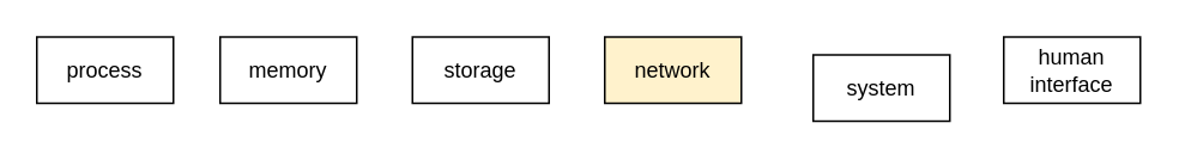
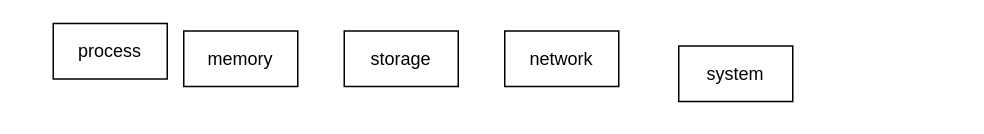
  <mxCell id="0" />
  <mxCell id="1" parent="0" />
- <mxCell id="2" value="process" style="rounded=0;whiteSpace=wrap;html=1;" vertex="1" parent="1"><mxGeometry x="20" y="20" width="76" height="37" as="geometry" /></mxCell>
+ <mxCell id="2" value="process" style="rounded=0;whiteSpace=wrap;html=1;" vertex="1" parent="1"><mxGeometry x="35" y="15" width="76" height="37" as="geometry" /></mxCell>
  <mxCell id="3" value="memory" style="rounded=0;whiteSpace=wrap;html=1;" vertex="1" parent="1"><mxGeometry x="122" y="20" width="76" height="37" as="geometry" /></mxCell>
  <mxCell id="4" value="storage" style="rounded=0;whiteSpace=wrap;html=1;" vertex="1" parent="1"><mxGeometry x="229" y="20" width="76" height="37" as="geometry" /></mxCell>
- <mxCell id="5" value="network" style="rounded=0;whiteSpace=wrap;html=1;fillColor=#fff2cc;" vertex="1" parent="1"><mxGeometry x="336" y="20" width="76" height="37" as="geometry" /></mxCell>
+ <mxCell id="5" value="network" style="rounded=0;whiteSpace=wrap;html=1;" vertex="1" parent="1"><mxGeometry x="336" y="20" width="76" height="37" as="geometry" /></mxCell>
  <mxCell id="6" value="system" style="rounded=0;whiteSpace=wrap;html=1;" vertex="1" parent="1"><mxGeometry x="452" y="30" width="76" height="37" as="geometry" /></mxCell>
- <mxCell id="7" value="human interface" style="rounded=0;whiteSpace=wrap;html=1;" vertex="1" parent="1"><mxGeometry x="558" y="20" width="76" height="37" as="geometry" /></mxCell>
